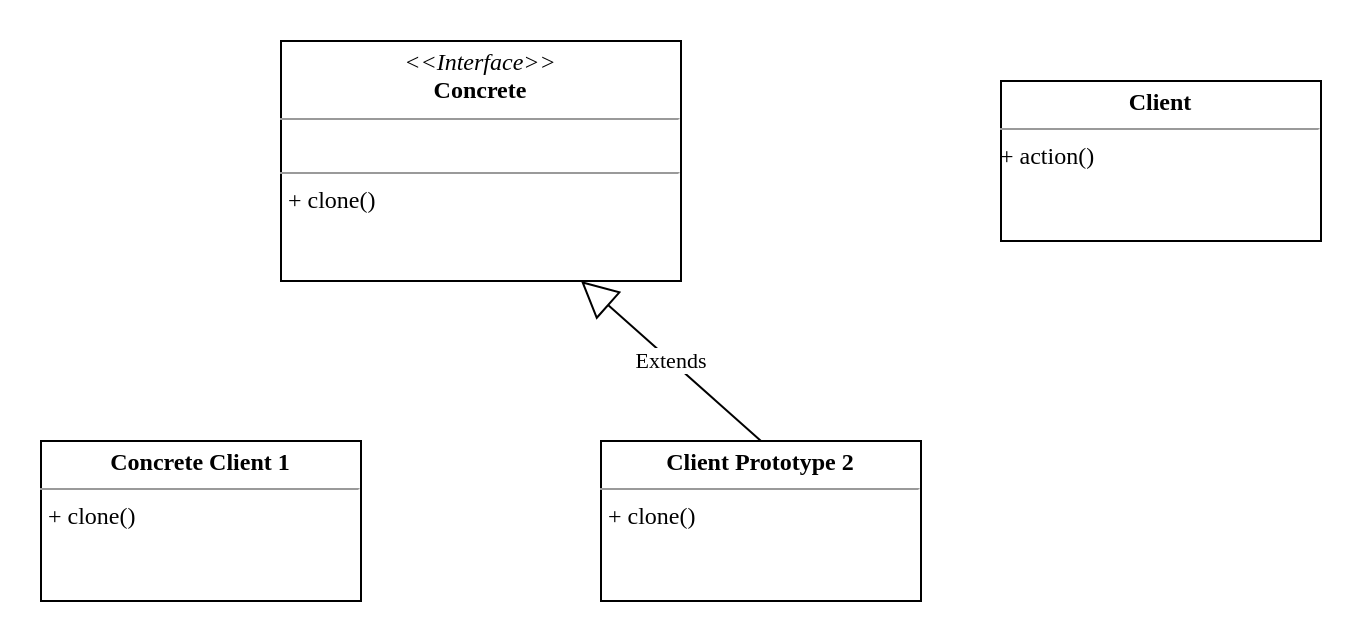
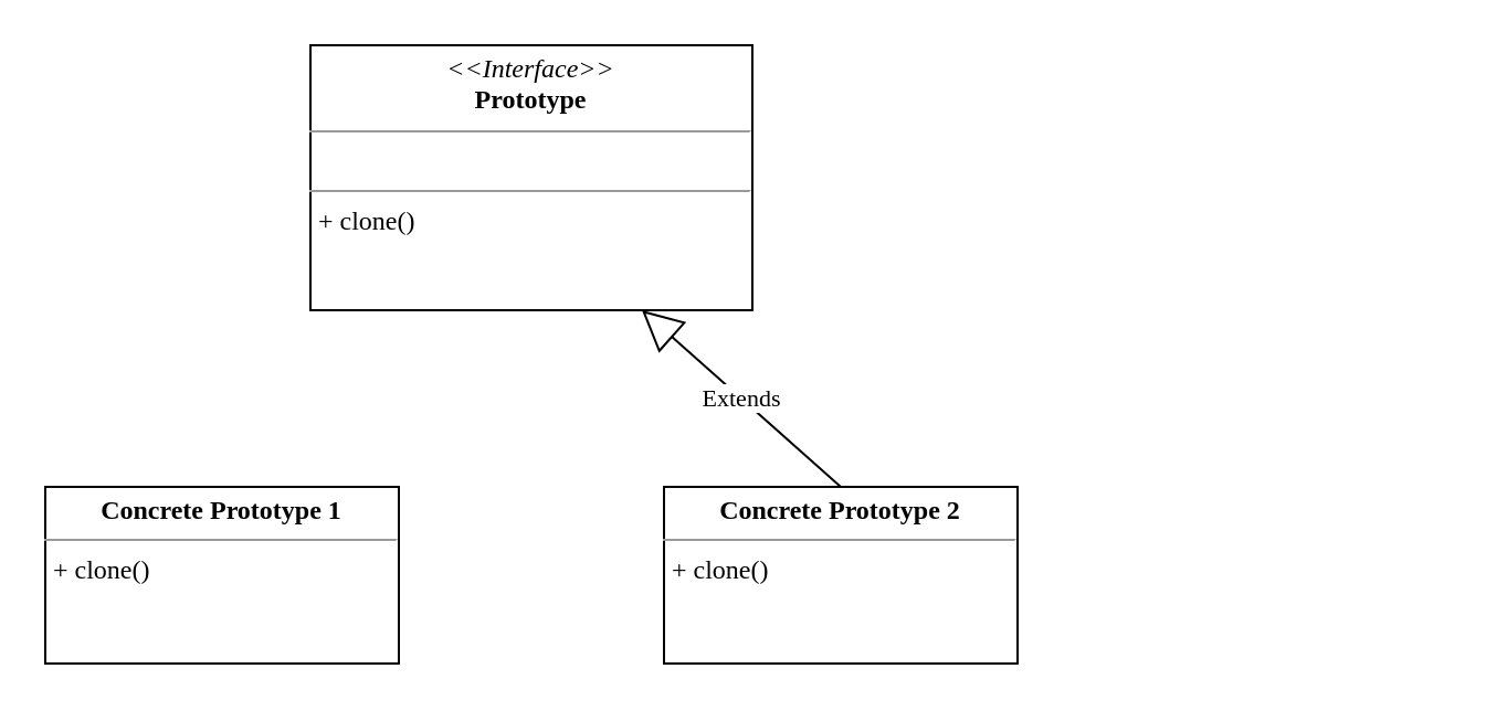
  <mxCell id="0" />
  <mxCell id="1" parent="0" />
- <mxCell id="2" value="&lt;p style=&quot;margin: 0px ; margin-top: 4px ; text-align: center&quot;&gt;&lt;i&gt;&amp;lt;&amp;lt;Interface&amp;gt;&amp;gt;&lt;/i&gt;&lt;br&gt;&lt;b&gt;Concrete&lt;/b&gt;&lt;/p&gt;&lt;hr size=&quot;1&quot;&gt;&lt;p style=&quot;margin: 0px ; margin-left: 4px&quot;&gt;&lt;br&gt;&lt;/p&gt;&lt;hr size=&quot;1&quot;&gt;&lt;p style=&quot;margin: 0px ; margin-left: 4px&quot;&gt;+ clone()&lt;br&gt;&lt;/p&gt;" style="verticalAlign=top;align=left;overflow=fill;fontSize=12;fontFamily=Times New Roman;html=1;" vertex="1" parent="1"><mxGeometry x="140" y="20" width="200" height="120" as="geometry" /></mxCell>
- <mxCell id="3" value="&lt;p style=&quot;margin: 0px ; margin-top: 4px ; text-align: center&quot;&gt;&lt;b&gt;Concrete Client 1&lt;/b&gt;&lt;/p&gt;&lt;hr size=&quot;1&quot;&gt;&lt;p style=&quot;margin: 0px ; margin-left: 4px&quot;&gt;+ clone()&lt;/p&gt;" style="verticalAlign=top;align=left;overflow=fill;fontSize=12;fontFamily=Times New Roman;html=1;" vertex="1" parent="1"><mxGeometry x="20" y="220" width="160" height="80" as="geometry" /></mxCell>
+ <mxCell id="2" value="&lt;p style=&quot;margin: 0px ; margin-top: 4px ; text-align: center&quot;&gt;&lt;i&gt;&amp;lt;&amp;lt;Interface&amp;gt;&amp;gt;&lt;/i&gt;&lt;br&gt;&lt;b&gt;Prototype&lt;/b&gt;&lt;/p&gt;&lt;hr size=&quot;1&quot;&gt;&lt;p style=&quot;margin: 0px ; margin-left: 4px&quot;&gt;&lt;br&gt;&lt;/p&gt;&lt;hr size=&quot;1&quot;&gt;&lt;p style=&quot;margin: 0px ; margin-left: 4px&quot;&gt;+ clone()&lt;br&gt;&lt;/p&gt;" style="verticalAlign=top;align=left;overflow=fill;fontSize=12;fontFamily=Times New Roman;html=1;" vertex="1" parent="1"><mxGeometry x="140" y="20" width="200" height="120" as="geometry" /></mxCell>
+ <mxCell id="3" value="&lt;p style=&quot;margin: 0px ; margin-top: 4px ; text-align: center&quot;&gt;&lt;b&gt;Concrete Prototype 1&lt;/b&gt;&lt;/p&gt;&lt;hr size=&quot;1&quot;&gt;&lt;p style=&quot;margin: 0px ; margin-left: 4px&quot;&gt;+ clone()&lt;/p&gt;" style="verticalAlign=top;align=left;overflow=fill;fontSize=12;fontFamily=Times New Roman;html=1;" vertex="1" parent="1"><mxGeometry x="20" y="220" width="160" height="80" as="geometry" /></mxCell>
  <mxCell id="4" style="edgeStyle=orthogonalEdgeStyle;rounded=0;orthogonalLoop=1;jettySize=auto;html=1;exitX=0.5;exitY=1;exitDx=0;exitDy=0;fontFamily=Times New Roman;" edge="1" parent="1" source="3" target="3"><mxGeometry relative="1" as="geometry" /></mxCell>
  <mxCell id="5" style="edgeStyle=orthogonalEdgeStyle;rounded=0;orthogonalLoop=1;jettySize=auto;html=1;exitX=0.5;exitY=1;exitDx=0;exitDy=0;fontFamily=Times New Roman;" edge="1" parent="1" source="3" target="3"><mxGeometry relative="1" as="geometry" /></mxCell>
  <mxCell id="6" style="edgeStyle=orthogonalEdgeStyle;rounded=0;orthogonalLoop=1;jettySize=auto;html=1;exitX=0.5;exitY=1;exitDx=0;exitDy=0;fontFamily=Times New Roman;" edge="1" parent="1" source="3" target="3"><mxGeometry relative="1" as="geometry" /></mxCell>
- <mxCell id="7" value="&lt;p style=&quot;margin: 0px ; margin-top: 4px ; text-align: center&quot;&gt;&lt;b&gt;Client Prototype 2&lt;/b&gt;&lt;/p&gt;&lt;hr size=&quot;1&quot;&gt;&lt;p style=&quot;margin: 0px ; margin-left: 4px&quot;&gt;+ clone()&lt;/p&gt;" style="verticalAlign=top;align=left;overflow=fill;fontSize=12;fontFamily=Times New Roman;html=1;" vertex="1" parent="1"><mxGeometry x="300" y="220" width="160" height="80" as="geometry" /></mxCell>
+ <mxCell id="7" value="&lt;p style=&quot;margin: 0px ; margin-top: 4px ; text-align: center&quot;&gt;&lt;b&gt;Concrete Prototype 2&lt;/b&gt;&lt;/p&gt;&lt;hr size=&quot;1&quot;&gt;&lt;p style=&quot;margin: 0px ; margin-left: 4px&quot;&gt;+ clone()&lt;/p&gt;" style="verticalAlign=top;align=left;overflow=fill;fontSize=12;fontFamily=Times New Roman;html=1;" vertex="1" parent="1"><mxGeometry x="300" y="220" width="160" height="80" as="geometry" /></mxCell>
  <mxCell id="8" value="Extends" style="endArrow=block;endSize=16;endFill=0;html=1;fontFamily=Times New Roman;exitX=0.5;exitY=0;exitDx=0;exitDy=0;entryX=0.75;entryY=1;entryDx=0;entryDy=0;" edge="1" parent="1" source="7" target="2"><mxGeometry width="160" relative="1" as="geometry"><mxPoint x="230" y="360" as="sourcePoint" /><mxPoint x="390" y="360" as="targetPoint" /></mxGeometry></mxCell>
- <mxCell id="9" value="&lt;p style=&quot;margin: 0px ; margin-top: 4px ; text-align: center&quot;&gt;&lt;b&gt;Client&lt;/b&gt;&lt;/p&gt;&lt;hr size=&quot;1&quot;&gt;&lt;div style=&quot;height: 2px&quot;&gt;+ action()&lt;/div&gt;" style="verticalAlign=top;align=left;overflow=fill;fontSize=12;fontFamily=Times New Roman;html=1;" vertex="1" parent="1"><mxGeometry x="500" y="40" width="160" height="80" as="geometry" /></mxCell>
